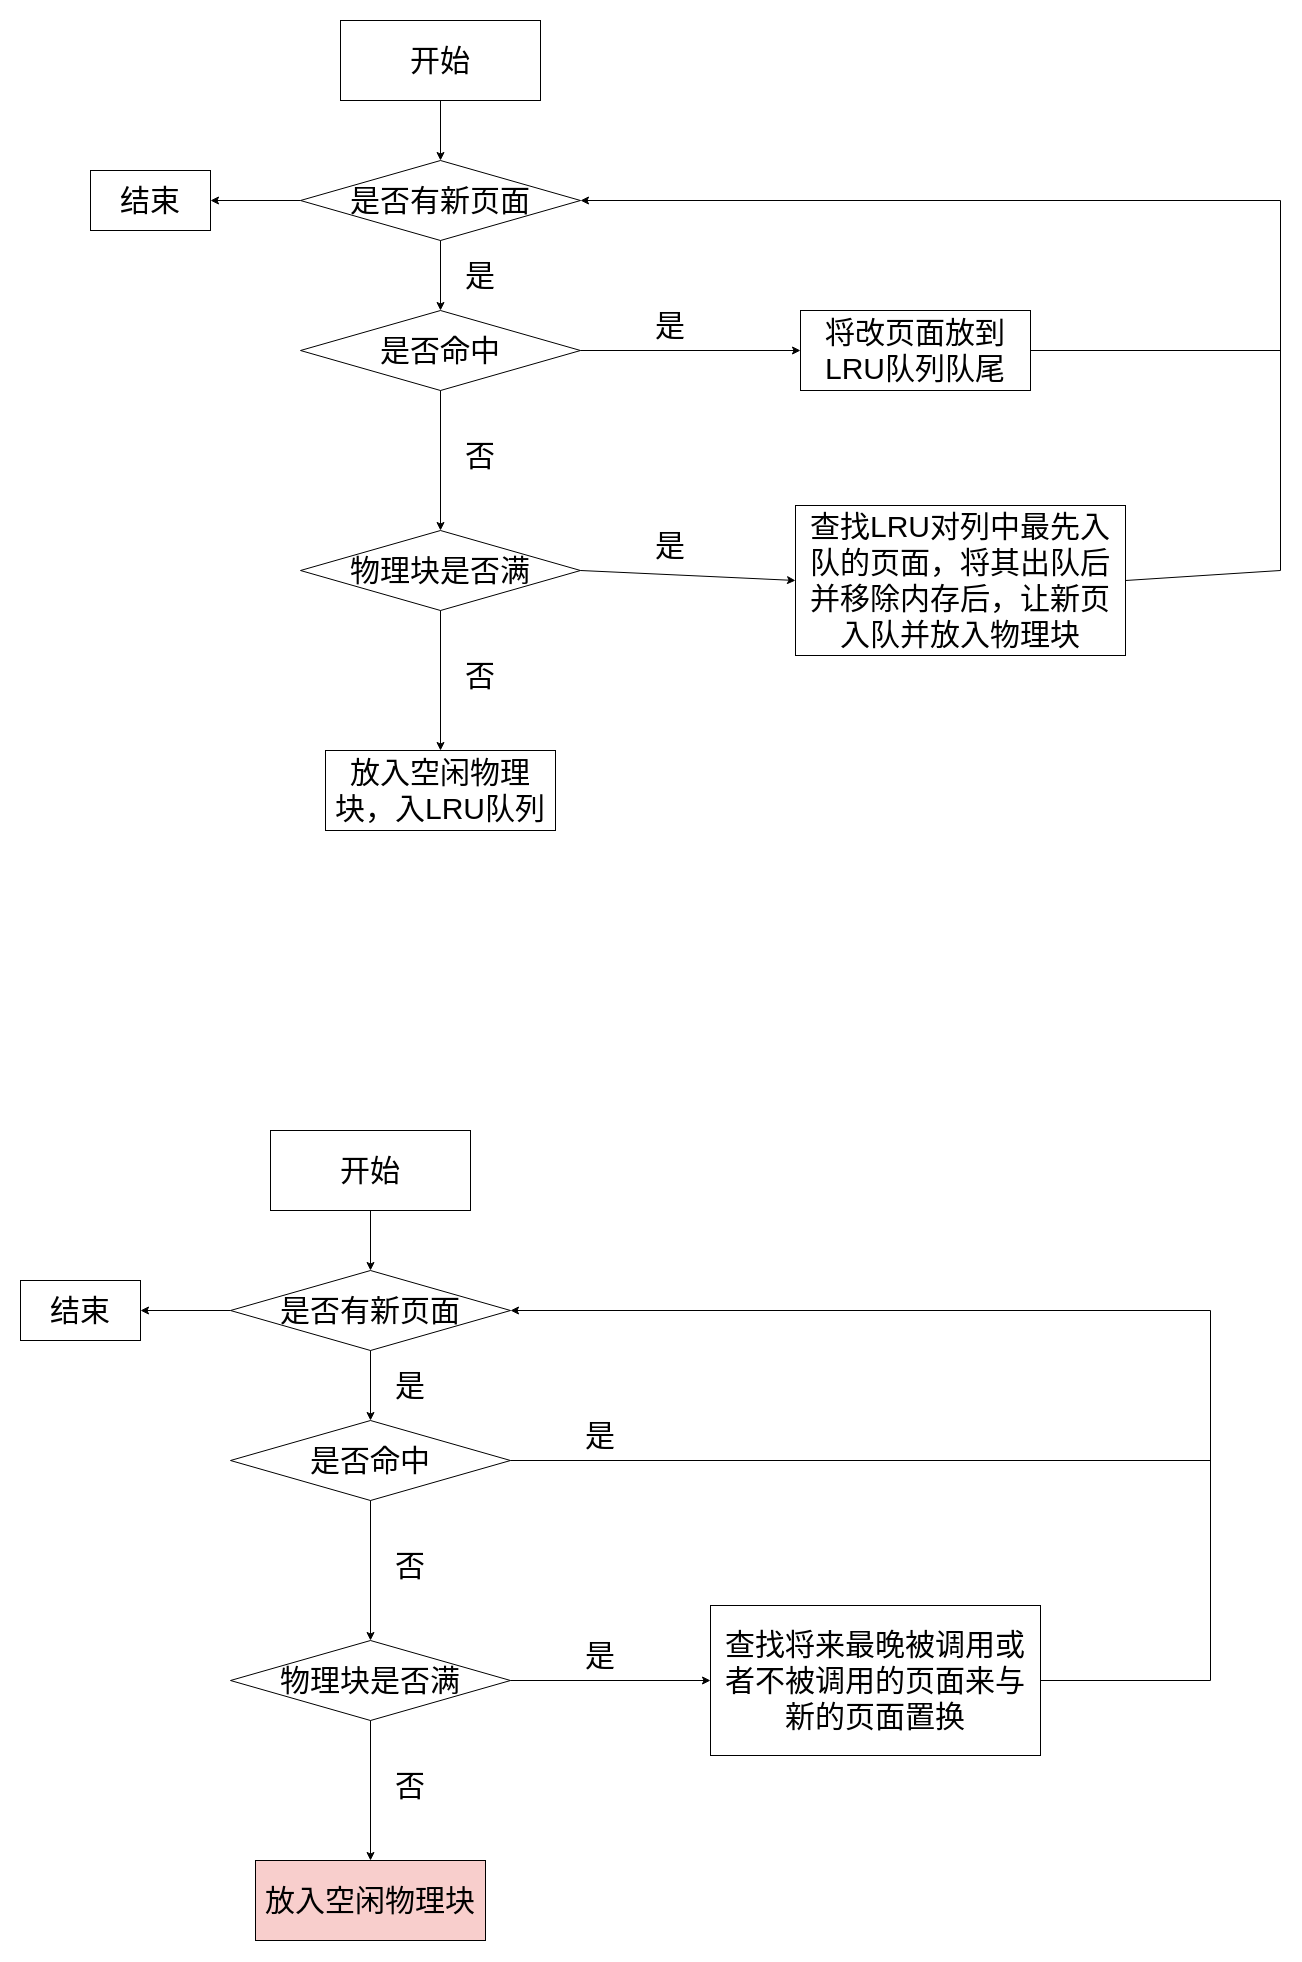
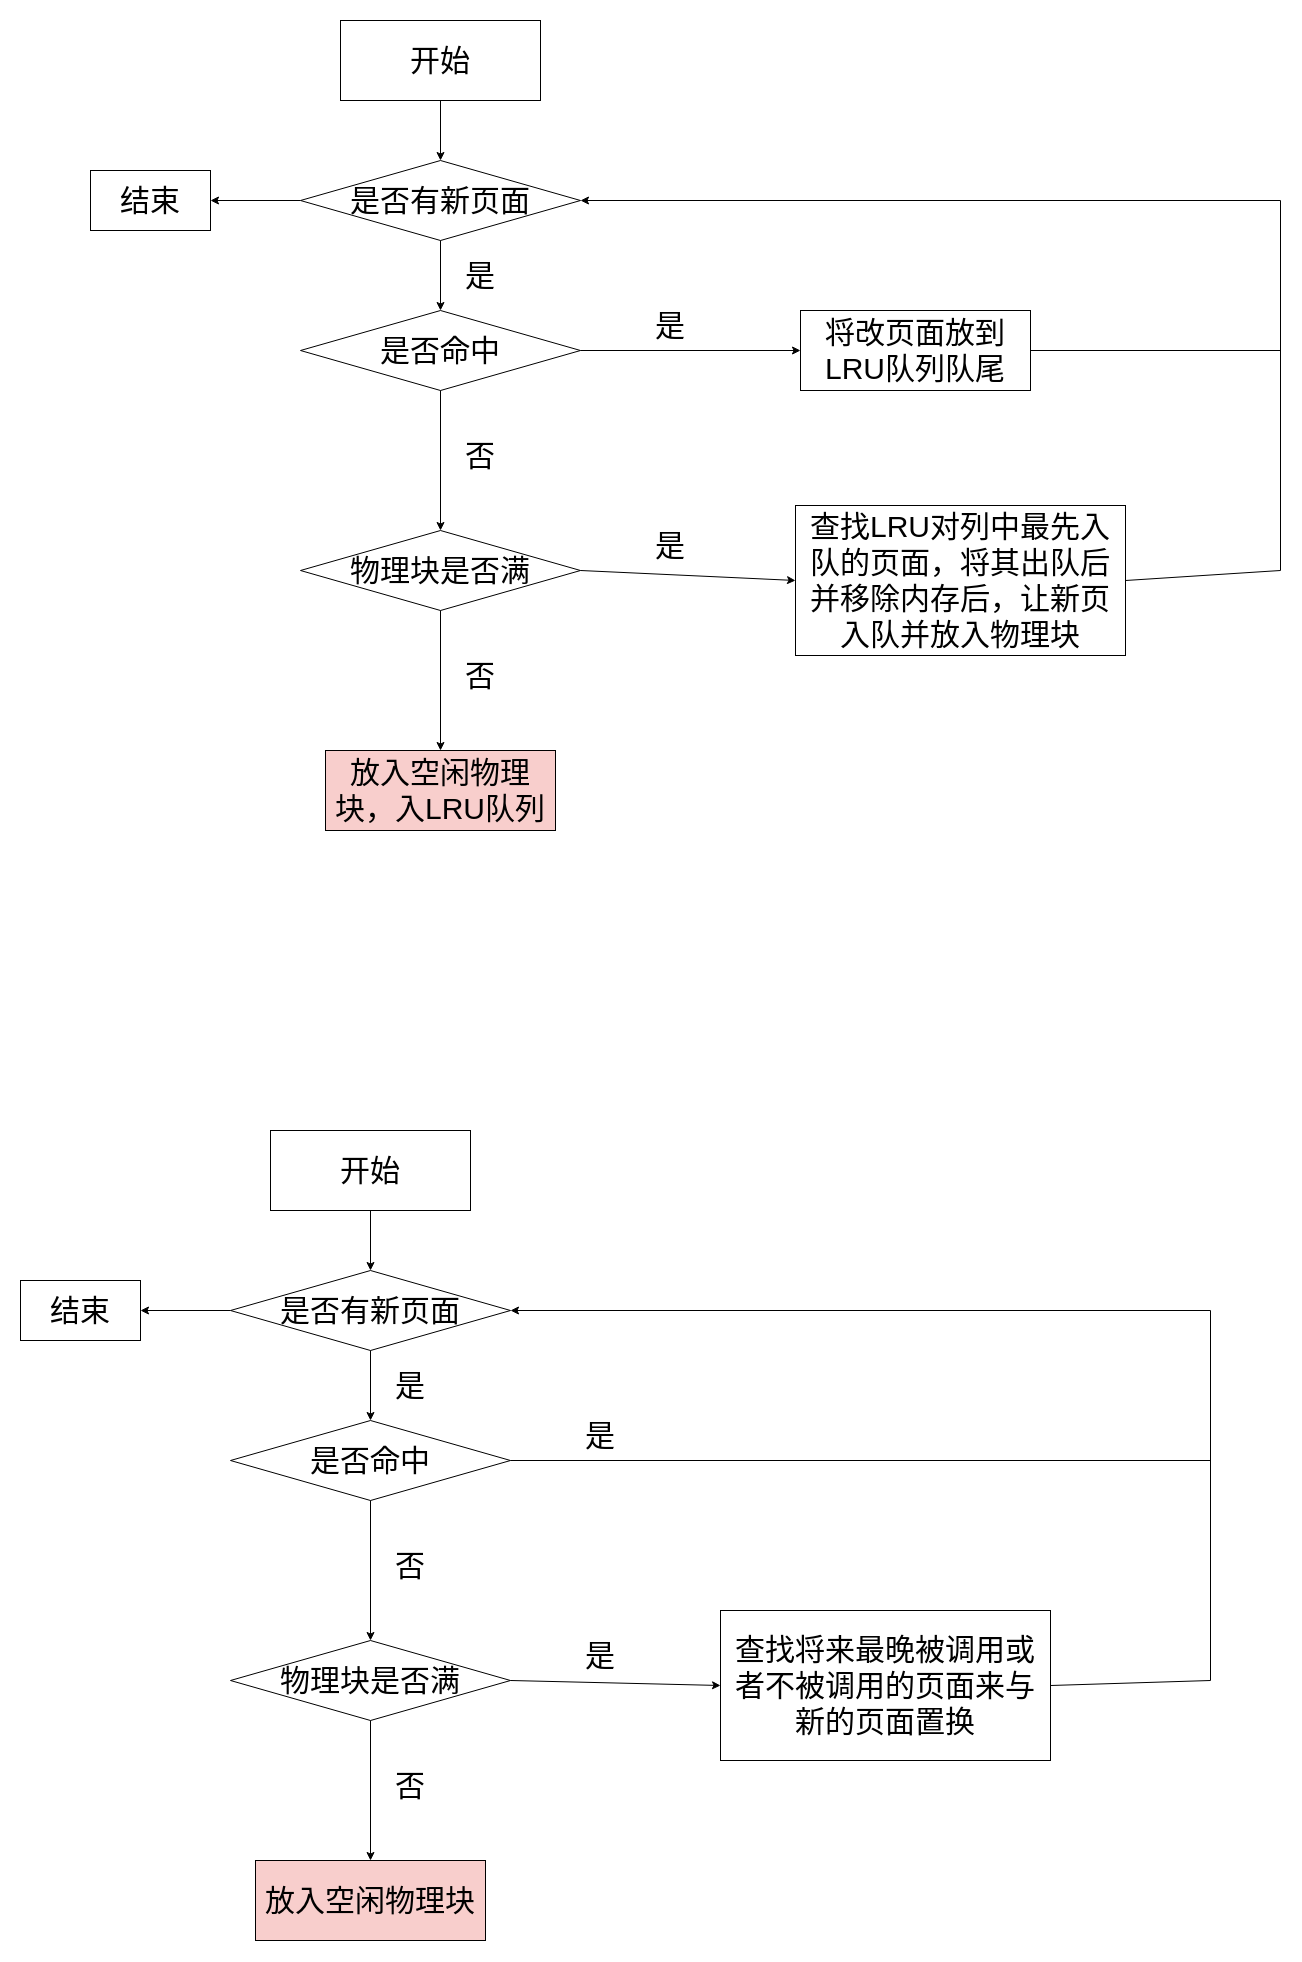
  <mxCell id="0" />
  <mxCell id="1" parent="0" />
  <mxCell id="2" value="&lt;font style=&quot;font-size: 30px;&quot;&gt;开始&lt;/font&gt;" style="rounded=0;whiteSpace=wrap;html=1;" vertex="1" parent="1"><mxGeometry x="340" y="20" width="200" height="80" as="geometry" /></mxCell>
  <mxCell id="3" value="是否命中" style="rhombus;whiteSpace=wrap;html=1;fontSize=30;" vertex="1" parent="1"><mxGeometry x="300" y="310" width="280" height="80" as="geometry" /></mxCell>
  <mxCell id="4" value="" style="endArrow=classic;html=1;rounded=0;fontSize=30;exitX=0.5;exitY=1;exitDx=0;exitDy=0;" edge="1" parent="1" source="3"><mxGeometry width="50" height="50" relative="1" as="geometry"><mxPoint x="740" y="500" as="sourcePoint" /><mxPoint x="440" y="530" as="targetPoint" /></mxGeometry></mxCell>
  <mxCell id="5" value="否" style="text;html=1;strokeColor=none;fillColor=none;align=center;verticalAlign=middle;whiteSpace=wrap;rounded=0;fontSize=30;" vertex="1" parent="1"><mxGeometry x="450" y="440" width="60" height="30" as="geometry" /></mxCell>
- <mxCell id="6" value="放入空闲物理块，入LRU队列" style="rounded=0;whiteSpace=wrap;html=1;fontSize=30;" vertex="1" parent="1"><mxGeometry x="325" y="750" width="230" height="80" as="geometry" /></mxCell>
+ <mxCell id="6" value="放入空闲物理块，入LRU队列" style="rounded=0;whiteSpace=wrap;html=1;fontSize=30;fillColor=#f8cecc;" vertex="1" parent="1"><mxGeometry x="325" y="750" width="230" height="80" as="geometry" /></mxCell>
  <mxCell id="7" value="物理块是否满" style="rhombus;whiteSpace=wrap;html=1;fontSize=30;" vertex="1" parent="1"><mxGeometry x="300" y="530" width="280" height="80" as="geometry" /></mxCell>
  <mxCell id="8" value="" style="endArrow=classic;html=1;rounded=0;fontSize=30;exitX=0.5;exitY=1;exitDx=0;exitDy=0;" edge="1" parent="1"><mxGeometry width="50" height="50" relative="1" as="geometry"><mxPoint x="440" y="610" as="sourcePoint" /><mxPoint x="440" y="750" as="targetPoint" /></mxGeometry></mxCell>
  <mxCell id="9" value="否" style="text;html=1;strokeColor=none;fillColor=none;align=center;verticalAlign=middle;whiteSpace=wrap;rounded=0;fontSize=30;" vertex="1" parent="1"><mxGeometry x="450" y="660" width="60" height="30" as="geometry" /></mxCell>
  <mxCell id="10" value="查找LRU对列中最先入队的页面，将其出队后并移除内存后，让新页入队并放入物理块" style="rounded=0;whiteSpace=wrap;html=1;fontSize=30;" vertex="1" parent="1"><mxGeometry x="795" y="505" width="330" height="150" as="geometry" /></mxCell>
  <mxCell id="11" value="" style="endArrow=classic;html=1;rounded=0;fontSize=30;exitX=1;exitY=0.5;exitDx=0;exitDy=0;entryX=0;entryY=0.5;entryDx=0;entryDy=0;" edge="1" parent="1" source="7" target="10"><mxGeometry width="50" height="50" relative="1" as="geometry"><mxPoint x="740" y="630" as="sourcePoint" /><mxPoint x="790" y="580" as="targetPoint" /></mxGeometry></mxCell>
  <mxCell id="12" value="是" style="text;html=1;strokeColor=none;fillColor=none;align=center;verticalAlign=middle;whiteSpace=wrap;rounded=0;fontSize=30;" vertex="1" parent="1"><mxGeometry x="640" y="530" width="60" height="30" as="geometry" /></mxCell>
  <mxCell id="13" value="" style="endArrow=classic;html=1;rounded=0;fontSize=30;exitX=1;exitY=0.5;exitDx=0;exitDy=0;entryX=0;entryY=0.5;entryDx=0;entryDy=0;" edge="1" parent="1" source="3" target="14"><mxGeometry width="50" height="50" relative="1" as="geometry"><mxPoint x="740" y="520" as="sourcePoint" /><mxPoint x="190" y="350" as="targetPoint" /></mxGeometry></mxCell>
  <mxCell id="14" value="将改页面放到LRU队列队尾" style="rounded=0;whiteSpace=wrap;html=1;fontSize=30;" vertex="1" parent="1"><mxGeometry x="800" y="310" width="230" height="80" as="geometry" /></mxCell>
  <mxCell id="15" value="是否有新页面" style="rhombus;whiteSpace=wrap;html=1;fontSize=30;" vertex="1" parent="1"><mxGeometry x="300" y="160" width="280" height="80" as="geometry" /></mxCell>
  <mxCell id="16" value="" style="endArrow=classic;html=1;rounded=0;fontSize=30;exitX=0.5;exitY=1;exitDx=0;exitDy=0;" edge="1" parent="1"><mxGeometry width="50" height="50" relative="1" as="geometry"><mxPoint x="440" y="240" as="sourcePoint" /><mxPoint x="440" y="310" as="targetPoint" /></mxGeometry></mxCell>
  <mxCell id="17" value="是" style="text;html=1;strokeColor=none;fillColor=none;align=center;verticalAlign=middle;whiteSpace=wrap;rounded=0;fontSize=30;" vertex="1" parent="1"><mxGeometry x="450" y="260" width="60" height="30" as="geometry" /></mxCell>
  <mxCell id="18" value="" style="endArrow=classic;html=1;rounded=0;fontSize=30;exitX=1;exitY=0.5;exitDx=0;exitDy=0;entryX=1;entryY=0.5;entryDx=0;entryDy=0;" edge="1" parent="1" source="10" target="15"><mxGeometry width="50" height="50" relative="1" as="geometry"><mxPoint x="790" y="400" as="sourcePoint" /><mxPoint x="840" y="350" as="targetPoint" /><Array as="points"><mxPoint x="1280" y="570" /><mxPoint x="1280" y="200" /></Array></mxGeometry></mxCell>
  <mxCell id="19" value="" style="endArrow=none;html=1;rounded=0;fontSize=30;exitX=1;exitY=0.5;exitDx=0;exitDy=0;" edge="1" parent="1" source="14"><mxGeometry width="50" height="50" relative="1" as="geometry"><mxPoint x="790" y="400" as="sourcePoint" /><mxPoint x="1280" y="350" as="targetPoint" /></mxGeometry></mxCell>
  <mxCell id="20" value="是" style="text;html=1;strokeColor=none;fillColor=none;align=center;verticalAlign=middle;whiteSpace=wrap;rounded=0;fontSize=30;" vertex="1" parent="1"><mxGeometry x="640" y="310" width="60" height="30" as="geometry" /></mxCell>
  <mxCell id="21" value="" style="endArrow=classic;html=1;rounded=0;fontSize=30;exitX=0.5;exitY=1;exitDx=0;exitDy=0;entryX=0.5;entryY=0;entryDx=0;entryDy=0;" edge="1" parent="1" source="2" target="15"><mxGeometry width="50" height="50" relative="1" as="geometry"><mxPoint x="660" y="410" as="sourcePoint" /><mxPoint x="710" y="360" as="targetPoint" /></mxGeometry></mxCell>
  <mxCell id="22" value="" style="endArrow=classic;html=1;rounded=0;fontSize=30;exitX=0;exitY=0.5;exitDx=0;exitDy=0;" edge="1" parent="1" source="15" target="23"><mxGeometry width="50" height="50" relative="1" as="geometry"><mxPoint x="450" y="110" as="sourcePoint" /><mxPoint x="230" y="200" as="targetPoint" /></mxGeometry></mxCell>
  <mxCell id="23" value="结束" style="rounded=0;whiteSpace=wrap;html=1;fontSize=30;" vertex="1" parent="1"><mxGeometry x="90" y="170" width="120" height="60" as="geometry" /></mxCell>
  <mxCell id="24" value="&lt;font style=&quot;font-size: 30px;&quot;&gt;开始&lt;/font&gt;" style="rounded=0;whiteSpace=wrap;html=1;" vertex="1" parent="1"><mxGeometry x="270" y="1130" width="200" height="80" as="geometry" /></mxCell>
  <mxCell id="25" value="是否命中" style="rhombus;whiteSpace=wrap;html=1;fontSize=30;" vertex="1" parent="1"><mxGeometry x="230" y="1420" width="280" height="80" as="geometry" /></mxCell>
  <mxCell id="26" value="" style="endArrow=classic;html=1;rounded=0;fontSize=30;exitX=0.5;exitY=1;exitDx=0;exitDy=0;" edge="1" parent="1" source="25"><mxGeometry width="50" height="50" relative="1" as="geometry"><mxPoint x="670" y="1610" as="sourcePoint" /><mxPoint x="370" y="1640" as="targetPoint" /></mxGeometry></mxCell>
  <mxCell id="27" value="否" style="text;html=1;strokeColor=none;fillColor=none;align=center;verticalAlign=middle;whiteSpace=wrap;rounded=0;fontSize=30;" vertex="1" parent="1"><mxGeometry x="380" y="1550" width="60" height="30" as="geometry" /></mxCell>
  <mxCell id="28" value="放入空闲物理块" style="rounded=0;whiteSpace=wrap;html=1;fontSize=30;fillColor=#f8cecc;" vertex="1" parent="1"><mxGeometry x="255" y="1860" width="230" height="80" as="geometry" /></mxCell>
  <mxCell id="29" value="物理块是否满" style="rhombus;whiteSpace=wrap;html=1;fontSize=30;" vertex="1" parent="1"><mxGeometry x="230" y="1640" width="280" height="80" as="geometry" /></mxCell>
  <mxCell id="30" value="" style="endArrow=classic;html=1;rounded=0;fontSize=30;exitX=0.5;exitY=1;exitDx=0;exitDy=0;" edge="1" parent="1"><mxGeometry width="50" height="50" relative="1" as="geometry"><mxPoint x="370" y="1720" as="sourcePoint" /><mxPoint x="370" y="1860" as="targetPoint" /></mxGeometry></mxCell>
  <mxCell id="31" value="否" style="text;html=1;strokeColor=none;fillColor=none;align=center;verticalAlign=middle;whiteSpace=wrap;rounded=0;fontSize=30;" vertex="1" parent="1"><mxGeometry x="380" y="1770" width="60" height="30" as="geometry" /></mxCell>
- <mxCell id="32" value="查找将来最晚被调用或者不被调用的页面来与新的页面置换" style="rounded=0;whiteSpace=wrap;html=1;fontSize=30;" vertex="1" parent="1"><mxGeometry x="710" y="1605" width="330" height="150" as="geometry" /></mxCell>
+ <mxCell id="32" value="查找将来最晚被调用或者不被调用的页面来与新的页面置换" style="rounded=0;whiteSpace=wrap;html=1;fontSize=30;" vertex="1" parent="1"><mxGeometry x="720" y="1610" width="330" height="150" as="geometry" /></mxCell>
  <mxCell id="33" value="" style="endArrow=classic;html=1;rounded=0;fontSize=30;exitX=1;exitY=0.5;exitDx=0;exitDy=0;entryX=0;entryY=0.5;entryDx=0;entryDy=0;" edge="1" parent="1" source="29" target="32"><mxGeometry width="50" height="50" relative="1" as="geometry"><mxPoint x="670" y="1740" as="sourcePoint" /><mxPoint x="720" y="1690" as="targetPoint" /></mxGeometry></mxCell>
  <mxCell id="34" value="是" style="text;html=1;strokeColor=none;fillColor=none;align=center;verticalAlign=middle;whiteSpace=wrap;rounded=0;fontSize=30;" vertex="1" parent="1"><mxGeometry x="570" y="1640" width="60" height="30" as="geometry" /></mxCell>
  <mxCell id="35" value="是否有新页面" style="rhombus;whiteSpace=wrap;html=1;fontSize=30;" vertex="1" parent="1"><mxGeometry x="230" y="1270" width="280" height="80" as="geometry" /></mxCell>
  <mxCell id="36" value="" style="endArrow=classic;html=1;rounded=0;fontSize=30;exitX=0.5;exitY=1;exitDx=0;exitDy=0;" edge="1" parent="1"><mxGeometry width="50" height="50" relative="1" as="geometry"><mxPoint x="370" y="1350" as="sourcePoint" /><mxPoint x="370" y="1420" as="targetPoint" /></mxGeometry></mxCell>
  <mxCell id="37" value="是" style="text;html=1;strokeColor=none;fillColor=none;align=center;verticalAlign=middle;whiteSpace=wrap;rounded=0;fontSize=30;" vertex="1" parent="1"><mxGeometry x="380" y="1370" width="60" height="30" as="geometry" /></mxCell>
  <mxCell id="38" value="" style="endArrow=classic;html=1;rounded=0;fontSize=30;exitX=1;exitY=0.5;exitDx=0;exitDy=0;entryX=1;entryY=0.5;entryDx=0;entryDy=0;" edge="1" parent="1" source="32" target="35"><mxGeometry width="50" height="50" relative="1" as="geometry"><mxPoint x="720" y="1510" as="sourcePoint" /><mxPoint x="770" y="1460" as="targetPoint" /><Array as="points"><mxPoint x="1210" y="1680" /><mxPoint x="1210" y="1310" /></Array></mxGeometry></mxCell>
  <mxCell id="39" value="" style="endArrow=none;html=1;rounded=0;fontSize=30;exitX=1;exitY=0.5;exitDx=0;exitDy=0;" edge="1" parent="1" source="25"><mxGeometry width="50" height="50" relative="1" as="geometry"><mxPoint x="990" y="1460" as="sourcePoint" /><mxPoint x="1210" y="1460" as="targetPoint" /></mxGeometry></mxCell>
  <mxCell id="40" value="是" style="text;html=1;strokeColor=none;fillColor=none;align=center;verticalAlign=middle;whiteSpace=wrap;rounded=0;fontSize=30;" vertex="1" parent="1"><mxGeometry x="570" y="1420" width="60" height="30" as="geometry" /></mxCell>
  <mxCell id="41" value="" style="endArrow=classic;html=1;rounded=0;fontSize=30;exitX=0.5;exitY=1;exitDx=0;exitDy=0;entryX=0.5;entryY=0;entryDx=0;entryDy=0;" edge="1" parent="1" source="24" target="35"><mxGeometry width="50" height="50" relative="1" as="geometry"><mxPoint x="590" y="1520" as="sourcePoint" /><mxPoint x="640" y="1470" as="targetPoint" /></mxGeometry></mxCell>
  <mxCell id="42" value="" style="endArrow=classic;html=1;rounded=0;fontSize=30;exitX=0;exitY=0.5;exitDx=0;exitDy=0;" edge="1" parent="1" source="35" target="43"><mxGeometry width="50" height="50" relative="1" as="geometry"><mxPoint x="380" y="1220" as="sourcePoint" /><mxPoint x="160" y="1310" as="targetPoint" /></mxGeometry></mxCell>
  <mxCell id="43" value="结束" style="rounded=0;whiteSpace=wrap;html=1;fontSize=30;" vertex="1" parent="1"><mxGeometry x="20" y="1280" width="120" height="60" as="geometry" /></mxCell>
